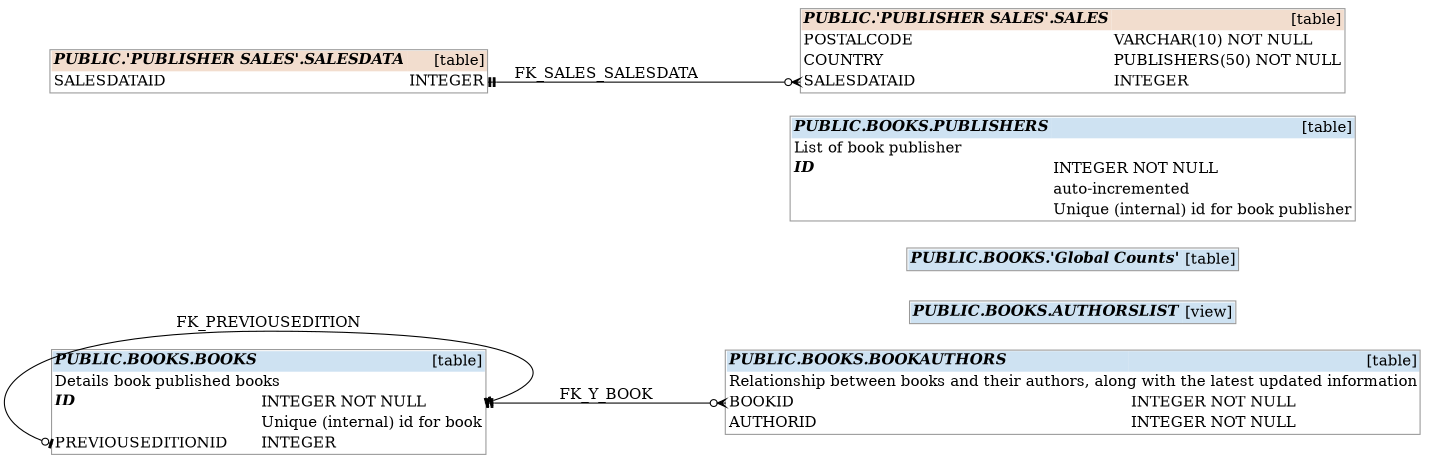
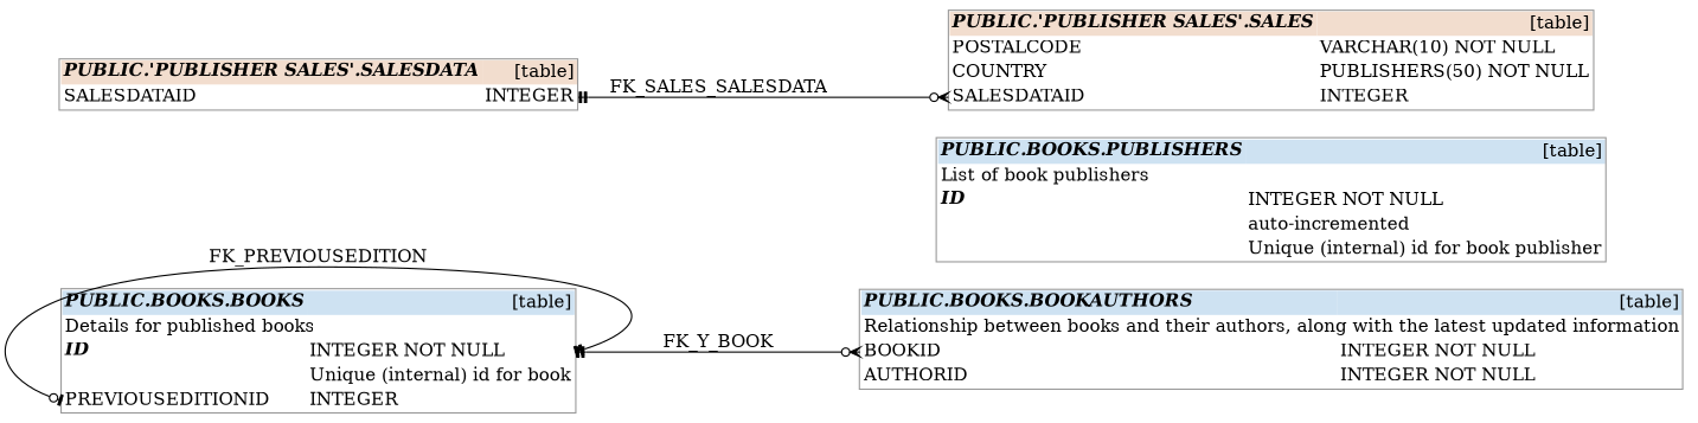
  digraph {
    nodesep=0.18
    rankdir=RL
    ranksep=0.46
    node [shape=plaintext]
    edge [arrowhead=teetee arrowsize=0.8 arrowtail=crowodot dir=both headport="id_a0284c53.end:e" style=solid]
    n1 [label=< 			<table border="1" cellborder="0" cellpadding="2" cellspacing="0" bgcolor="white" color="#999999"> 				<tr> 					<td colspan="2" bgcolor="#CEE2F2" align="left"><b><i>PUBLIC.BOOKS.BOOKAUTHORS</i></b></td> 					<td bgcolor="#CEE2F2" align="right">[table]</td> 				</tr> 				<tr> 					<td colspan="3" align="left">Relationship between books and their authors, along with the latest updated information</td> 				</tr> 				<tr> 					<td port="bookid_e54f6507.start" align="left">BOOKID</td> 					<td align="left"> </td> 					<td port="bookid_e54f6507.end" align="left">INTEGER NOT NULL</td> 				</tr> 				<tr> 					<td port="authorid_f4422729.start" align="left">AUTHORID</td> 					<td align="left"> </td> 					<td port="authorid_f4422729.end" align="left">INTEGER NOT NULL</td> 				</tr> 			</table> 		>]
-   n2 [label=< 			<table border="1" cellborder="0" cellpadding="2" cellspacing="0" bgcolor="white" color="#999999"> 				<tr> 					<td colspan="2" bgcolor="#CEE2F2" align="left"><b><i>PUBLIC.BOOKS.BOOKS</i></b></td> 					<td bgcolor="#CEE2F2" align="right">[table]</td> 				</tr> 				<tr> 					<td colspan="3" align="left">Details book published books</td> 				</tr> 				<tr> 					<td port="id_a0284c53.start" align="left"><b><i>ID</i></b></td> 					<td align="left"> </td> 					<td port="id_a0284c53.end" align="left">INTEGER NOT NULL</td> 				</tr> 				<tr> 					<td align="left"></td> 					<td align="left"> </td> 					<td align="left">Unique (internal) id for book</td> 				</tr> 				<tr> 					<td port="previouseditionid_6cf3995a.start" align="left">PREVIOUSEDITIONID</td> 					<td align="left"> </td> 					<td port="previouseditionid_6cf3995a.end" align="left">INTEGER</td> 				</tr> 			</table> 		>]
-   n3 [label=< 			<table border="1" cellborder="0" cellpadding="2" cellspacing="0" bgcolor="white" color="#999999"> 				<tr> 					<td colspan="2" bgcolor="#CEE2F2" align="left"><b><i>PUBLIC.BOOKS.AUTHORSLIST</i></b></td> 					<td bgcolor="#CEE2F2" align="right">[view]</td> 				</tr> 			</table> 		>]
-   n4 [label=< 			<table border="1" cellborder="0" cellpadding="2" cellspacing="0" bgcolor="white" color="#999999"> 				<tr> 					<td colspan="2" bgcolor="#CEE2F2" align="left"><b><i>PUBLIC.BOOKS.'Global Counts'</i></b></td> 					<td bgcolor="#CEE2F2" align="right">[table]</td> 				</tr> 			</table> 		>]
-   n5 [label=< 			<table border="1" cellborder="0" cellpadding="2" cellspacing="0" bgcolor="white" color="#999999"> 				<tr> 					<td colspan="2" bgcolor="#CEE2F2" align="left"><b><i>PUBLIC.BOOKS.PUBLISHERS</i></b></td> 					<td bgcolor="#CEE2F2" align="right">[table]</td> 				</tr> 				<tr> 					<td colspan="3" align="left">List of book publisher</td> 				</tr> 				<tr> 					<td port="id_86c2da86.start" align="left"><b><i>ID</i></b></td> 					<td align="left"> </td> 					<td port="id_86c2da86.end" align="left">INTEGER NOT NULL</td> 				</tr> 				<tr> 					<td align="left"></td> 					<td align="left"> </td> 					<td align="left">auto-incremented</td> 				</tr> 				<tr> 					<td align="left"></td> 					<td align="left"> </td> 					<td align="left">Unique (internal) id for book publisher</td> 				</tr> 			</table> 		>]
+   n2 [label=< 			<table border="1" cellborder="0" cellpadding="2" cellspacing="0" bgcolor="white" color="#999999"> 				<tr> 					<td colspan="2" bgcolor="#CEE2F2" align="left"><b><i>PUBLIC.BOOKS.BOOKS</i></b></td> 					<td bgcolor="#CEE2F2" align="right">[table]</td> 				</tr> 				<tr> 					<td colspan="3" align="left">Details for published books</td> 				</tr> 				<tr> 					<td port="id_a0284c53.start" align="left"><b><i>ID</i></b></td> 					<td align="left"> </td> 					<td port="id_a0284c53.end" align="left">INTEGER NOT NULL</td> 				</tr> 				<tr> 					<td align="left"></td> 					<td align="left"> </td> 					<td align="left">Unique (internal) id for book</td> 				</tr> 				<tr> 					<td port="previouseditionid_6cf3995a.start" align="left">PREVIOUSEDITIONID</td> 					<td align="left"> </td> 					<td port="previouseditionid_6cf3995a.end" align="left">INTEGER</td> 				</tr> 			</table> 		>]
+   n5 [label=< 			<table border="1" cellborder="0" cellpadding="2" cellspacing="0" bgcolor="white" color="#999999"> 				<tr> 					<td colspan="2" bgcolor="#CEE2F2" align="left"><b><i>PUBLIC.BOOKS.PUBLISHERS</i></b></td> 					<td bgcolor="#CEE2F2" align="right">[table]</td> 				</tr> 				<tr> 					<td colspan="3" align="left">List of book publishers</td> 				</tr> 				<tr> 					<td port="id_86c2da86.start" align="left"><b><i>ID</i></b></td> 					<td align="left"> </td> 					<td port="id_86c2da86.end" align="left">INTEGER NOT NULL</td> 				</tr> 				<tr> 					<td align="left"></td> 					<td align="left"> </td> 					<td align="left">auto-incremented</td> 				</tr> 				<tr> 					<td align="left"></td> 					<td align="left"> </td> 					<td align="left">Unique (internal) id for book publisher</td> 				</tr> 			</table> 		>]
    n6 [label=< 			<table border="1" cellborder="0" cellpadding="2" cellspacing="0" bgcolor="white" color="#999999"> 				<tr> 					<td colspan="2" bgcolor="#F2DDCE" align="left"><b><i>PUBLIC.'PUBLISHER SALES'.SALES</i></b></td> 					<td bgcolor="#F2DDCE" align="right">[table]</td> 				</tr> 				<tr> 					<td port="postalcode_c386e9ec.start" align="left">POSTALCODE</td> 					<td align="left"> </td> 					<td port="postalcode_c386e9ec.end" align="left">VARCHAR(10) NOT NULL</td> 				</tr> 				<tr> 					<td port="country_9291942a.start" align="left">COUNTRY</td> 					<td align="left"> </td> 					<td port="country_9291942a.end" align="left">PUBLISHERS(50) NOT NULL</td> 				</tr> 				<tr> 					<td port="salesdataid_1de64ee5.start" align="left">SALESDATAID</td> 					<td align="left"> </td> 					<td port="salesdataid_1de64ee5.end" align="left">INTEGER</td> 				</tr> 			</table> 		>]
    n7 [label=< 			<table border="1" cellborder="0" cellpadding="2" cellspacing="0" bgcolor="white" color="#999999"> 				<tr> 					<td colspan="2" bgcolor="#F2DDCE" align="left"><b><i>PUBLIC.'PUBLISHER SALES'.SALESDATA</i></b></td> 					<td bgcolor="#F2DDCE" align="right">[table]</td> 				</tr> 				<tr> 					<td port="salesdataid_1022f27b.start" align="left">SALESDATAID</td> 					<td align="left"> </td> 					<td port="salesdataid_1022f27b.end" align="left">INTEGER</td> 				</tr> 			</table> 		>]
    n1 -> n2 [label=<FK_Y_BOOK> tailport="bookid_e54f6507.start:w"]
    n2 -> n2 [arrowtail=teeodot label=<FK_PREVIOUSEDITION> tailport="previouseditionid_6cf3995a.start:w"]
    n6 -> n7 [headport="salesdataid_1022f27b.end:e" label=<FK_SALES_SALESDATA> tailport="salesdataid_1de64ee5.start:w"]
  }
